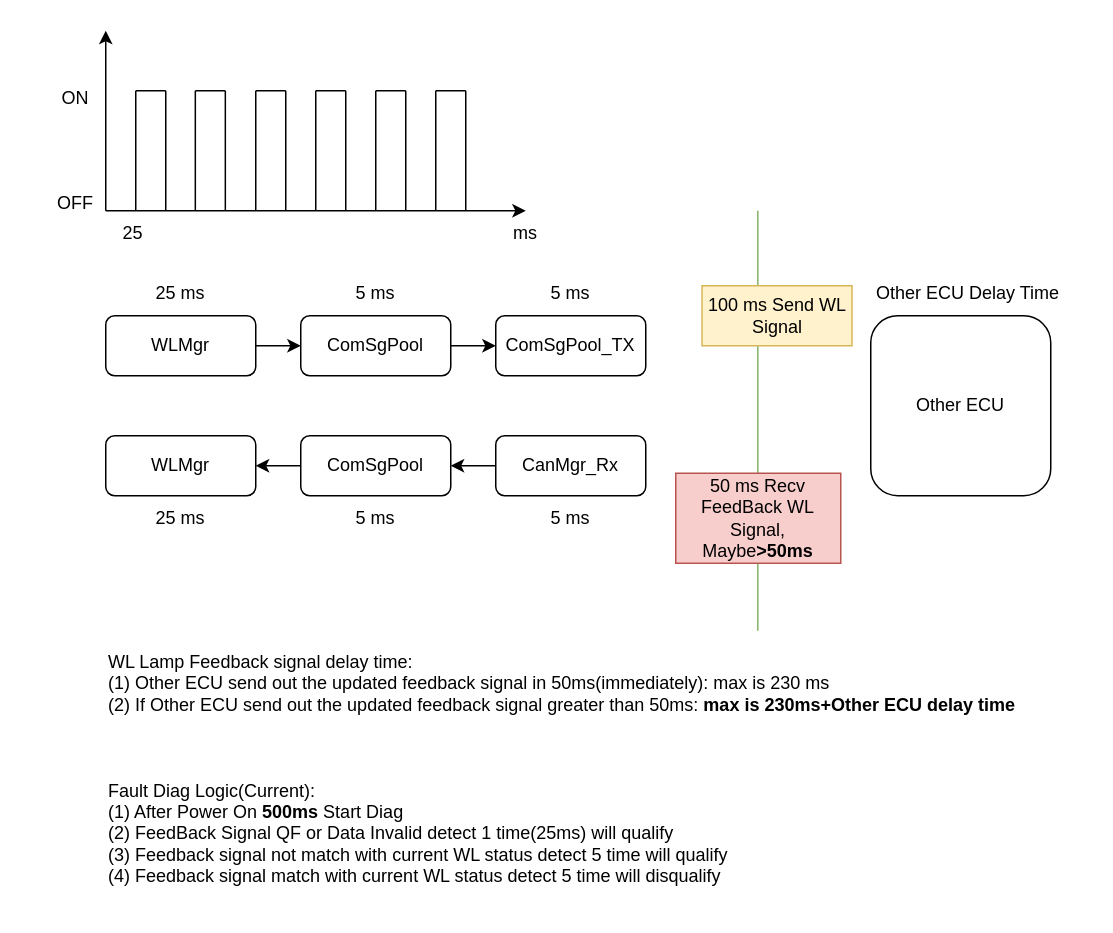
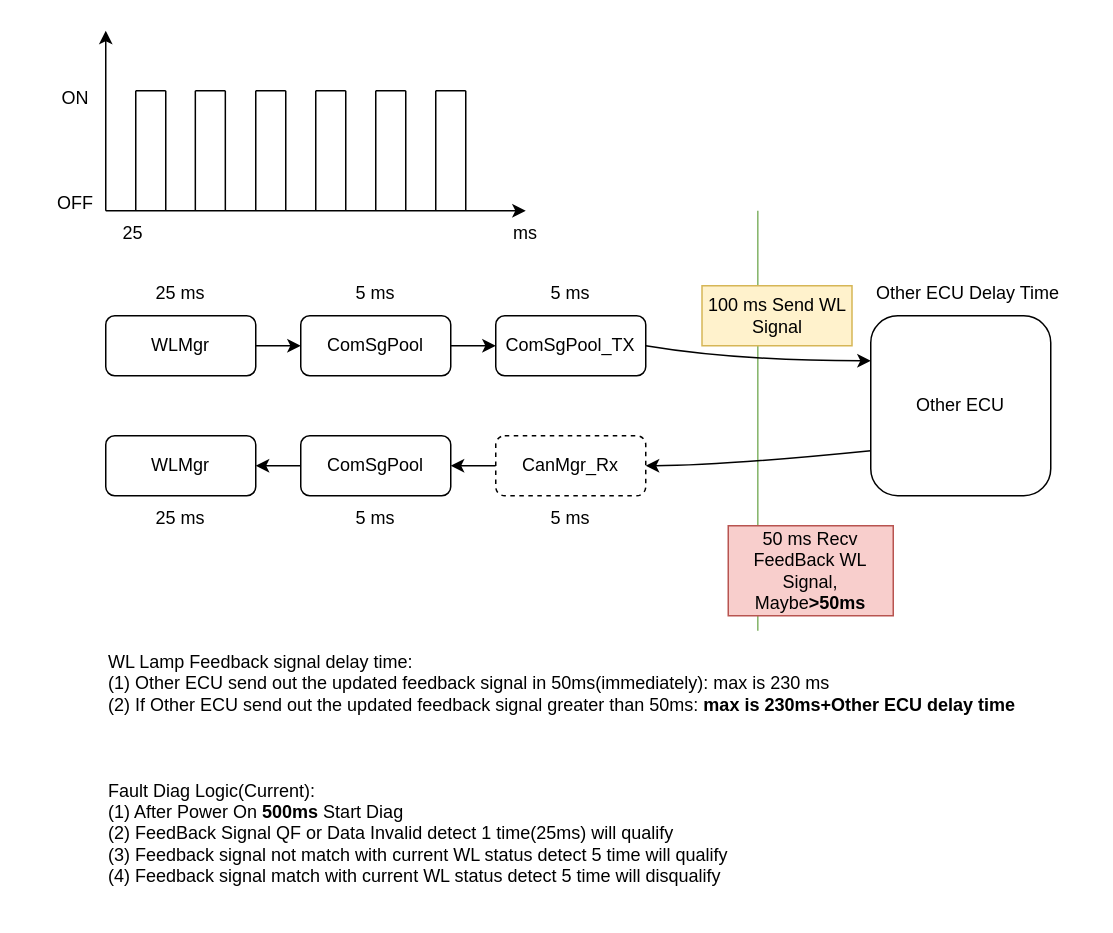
  <mxCell id="0" />
  <mxCell id="1" parent="0" />
  <mxCell id="2" value="" style="edgeStyle=orthogonalEdgeStyle;rounded=0;orthogonalLoop=1;jettySize=auto;html=1;" edge="1" parent="1" source="3" target="5"><mxGeometry relative="1" as="geometry" /></mxCell>
  <mxCell id="3" value="WLMgr" style="rounded=1;whiteSpace=wrap;html=1;" vertex="1" parent="1"><mxGeometry x="70" y="210" width="100" height="40" as="geometry" /></mxCell>
  <mxCell id="4" value="" style="edgeStyle=orthogonalEdgeStyle;rounded=0;orthogonalLoop=1;jettySize=auto;html=1;" edge="1" parent="1" source="5" target="6"><mxGeometry relative="1" as="geometry" /></mxCell>
  <mxCell id="5" value="ComSgPool" style="rounded=1;whiteSpace=wrap;html=1;" vertex="1" parent="1"><mxGeometry x="200" y="210" width="100" height="40" as="geometry" /></mxCell>
  <mxCell id="6" value="ComSgPool_TX" style="rounded=1;whiteSpace=wrap;html=1;" vertex="1" parent="1"><mxGeometry x="330" y="210" width="100" height="40" as="geometry" /></mxCell>
  <mxCell id="7" value="" style="edgeStyle=orthogonalEdgeStyle;rounded=0;orthogonalLoop=1;jettySize=auto;html=1;" edge="1" parent="1" source="8" target="10"><mxGeometry relative="1" as="geometry" /></mxCell>
- <mxCell id="8" value="CanMgr_Rx" style="rounded=1;whiteSpace=wrap;html=1;" vertex="1" parent="1"><mxGeometry x="330" y="290" width="100" height="40" as="geometry" /></mxCell>
+ <mxCell id="8" value="CanMgr_Rx" style="rounded=1;whiteSpace=wrap;html=1;dashed=1;" vertex="1" parent="1"><mxGeometry x="330" y="290" width="100" height="40" as="geometry" /></mxCell>
  <mxCell id="9" value="" style="edgeStyle=orthogonalEdgeStyle;rounded=0;orthogonalLoop=1;jettySize=auto;html=1;" edge="1" parent="1" source="10" target="11"><mxGeometry relative="1" as="geometry" /></mxCell>
  <mxCell id="10" value="ComSgPool" style="rounded=1;whiteSpace=wrap;html=1;" vertex="1" parent="1"><mxGeometry x="200" y="290" width="100" height="40" as="geometry" /></mxCell>
  <mxCell id="11" value="WLMgr" style="rounded=1;whiteSpace=wrap;html=1;" vertex="1" parent="1"><mxGeometry x="70" y="290" width="100" height="40" as="geometry" /></mxCell>
  <mxCell id="12" value="" style="endArrow=none;html=1;rounded=0;fillColor=#d5e8d4;strokeColor=#82b366;" edge="1" parent="1"><mxGeometry width="50" height="50" relative="1" as="geometry"><mxPoint x="504.71" y="420" as="sourcePoint" /><mxPoint x="504.71" y="140" as="targetPoint" /></mxGeometry></mxCell>
  <mxCell id="13" value="Other ECU" style="rounded=1;whiteSpace=wrap;html=1;" vertex="1" parent="1"><mxGeometry x="580" y="210" width="120" height="120" as="geometry" /></mxCell>
+ <mxCell id="14" value="" style="curved=1;endArrow=classic;html=1;rounded=0;exitX=1;exitY=0.5;exitDx=0;exitDy=0;entryX=0;entryY=0.25;entryDx=0;entryDy=0;" edge="1" parent="1" source="6" target="13"><mxGeometry width="50" height="50" relative="1" as="geometry"><mxPoint x="440" y="240" as="sourcePoint" /><mxPoint x="490" y="190" as="targetPoint" /><Array as="points"><mxPoint x="490" y="240" /></Array></mxGeometry></mxCell>
+ <mxCell id="15" value="" style="curved=1;endArrow=classic;html=1;rounded=0;exitX=0;exitY=0.75;exitDx=0;exitDy=0;entryX=1;entryY=0.5;entryDx=0;entryDy=0;" edge="1" parent="1" source="13" target="8"><mxGeometry width="50" height="50" relative="1" as="geometry"><mxPoint x="470" y="270" as="sourcePoint" /><mxPoint x="520" y="220" as="targetPoint" /><Array as="points"><mxPoint x="480" y="310" /></Array></mxGeometry></mxCell>
  <mxCell id="16" value="25 ms" style="text;html=1;strokeColor=none;fillColor=none;align=center;verticalAlign=middle;whiteSpace=wrap;rounded=0;" vertex="1" parent="1"><mxGeometry x="90" y="180" width="60" height="30" as="geometry" /></mxCell>
  <mxCell id="17" value="5 ms" style="text;html=1;strokeColor=none;fillColor=none;align=center;verticalAlign=middle;whiteSpace=wrap;rounded=0;" vertex="1" parent="1"><mxGeometry x="220" y="180" width="60" height="30" as="geometry" /></mxCell>
  <mxCell id="18" value="100 ms Send WL Signal" style="text;html=1;strokeColor=#d6b656;fillColor=#fff2cc;align=center;verticalAlign=middle;whiteSpace=wrap;rounded=0;" vertex="1" parent="1"><mxGeometry x="467.5" y="190" width="100" height="40" as="geometry" /></mxCell>
- <mxCell id="19" value="50 ms Recv FeedBack WL Signal, Maybe&lt;b&gt;&amp;gt;50ms&lt;/b&gt;" style="text;html=1;strokeColor=#b85450;fillColor=#f8cecc;align=center;verticalAlign=middle;whiteSpace=wrap;rounded=0;" vertex="1" parent="1"><mxGeometry x="450" y="315" width="110" height="60" as="geometry" /></mxCell>
+ <mxCell id="19" value="50 ms Recv FeedBack WL Signal, Maybe&lt;b&gt;&amp;gt;50ms&lt;/b&gt;" style="text;html=1;strokeColor=#b85450;fillColor=#f8cecc;align=center;verticalAlign=middle;whiteSpace=wrap;rounded=0;" vertex="1" parent="1"><mxGeometry x="485" y="350" width="110" height="60" as="geometry" /></mxCell>
  <mxCell id="20" value="5 ms" style="text;html=1;strokeColor=none;fillColor=none;align=center;verticalAlign=middle;whiteSpace=wrap;rounded=0;" vertex="1" parent="1"><mxGeometry x="220" y="330" width="60" height="30" as="geometry" /></mxCell>
  <mxCell id="21" value="25 ms" style="text;html=1;strokeColor=none;fillColor=none;align=center;verticalAlign=middle;whiteSpace=wrap;rounded=0;" vertex="1" parent="1"><mxGeometry x="90" y="330" width="60" height="30" as="geometry" /></mxCell>
  <mxCell id="22" value="5 ms" style="text;html=1;strokeColor=none;fillColor=none;align=center;verticalAlign=middle;whiteSpace=wrap;rounded=0;" vertex="1" parent="1"><mxGeometry x="350" y="180" width="60" height="30" as="geometry" /></mxCell>
  <mxCell id="23" value="5 ms" style="text;html=1;strokeColor=none;fillColor=none;align=center;verticalAlign=middle;whiteSpace=wrap;rounded=0;" vertex="1" parent="1"><mxGeometry x="350" y="330" width="60" height="30" as="geometry" /></mxCell>
  <mxCell id="24" value="&lt;span style=&quot;font-weight: normal;&quot;&gt;WL Lamp Feedback signal delay time:&lt;br&gt;(1) Other ECU send out the updated feedback signal in 50ms(immediately): max is&amp;nbsp;230 ms&lt;br&gt;(2) If Other ECU send out the updated feedback signal greater than 50ms: &lt;/span&gt;max is 230ms+Other ECU delay time" style="text;html=1;strokeColor=none;fillColor=none;align=left;verticalAlign=middle;whiteSpace=wrap;rounded=0;fontStyle=1" vertex="1" parent="1"><mxGeometry x="70" y="430" width="650" height="50" as="geometry" /></mxCell>
  <mxCell id="25" value="Other ECU Delay Time" style="text;html=1;strokeColor=none;fillColor=none;align=center;verticalAlign=middle;whiteSpace=wrap;rounded=0;" vertex="1" parent="1"><mxGeometry x="580" y="180" width="130" height="30" as="geometry" /></mxCell>
  <mxCell id="26" value="Fault Diag Logic(Current):&lt;br&gt;(1) After Power On &lt;b&gt;500ms &lt;/b&gt;Start Diag&lt;br&gt;(2) FeedBack Signal QF or Data Invalid detect 1 time(25ms) will qualify&lt;br&gt;(3) Feedback signal not match with current WL status detect 5 time will qualify&lt;br&gt;(4) Feedback signal match with current WL status detect 5 time will disqualify" style="text;html=1;strokeColor=none;fillColor=none;align=left;verticalAlign=middle;whiteSpace=wrap;rounded=0;" vertex="1" parent="1"><mxGeometry x="70" y="510" width="440" height="90" as="geometry" /></mxCell>
  <mxCell id="27" value="" style="endArrow=classic;html=1;rounded=0;" edge="1" parent="1"><mxGeometry width="50" height="50" relative="1" as="geometry"><mxPoint x="70" y="140" as="sourcePoint" /><mxPoint x="70" y="20" as="targetPoint" /></mxGeometry></mxCell>
  <mxCell id="28" value="" style="endArrow=classic;html=1;rounded=0;" edge="1" parent="1"><mxGeometry width="50" height="50" relative="1" as="geometry"><mxPoint x="70" y="140" as="sourcePoint" /><mxPoint x="350" y="140" as="targetPoint" /></mxGeometry></mxCell>
  <mxCell id="29" value="" style="endArrow=none;html=1;rounded=0;" edge="1" parent="1"><mxGeometry width="50" height="50" relative="1" as="geometry"><mxPoint x="90" as="sourcePoint" y="60" /><mxPoint x="110" as="targetPoint" y="60" /></mxGeometry></mxCell>
  <mxCell id="30" value="" style="endArrow=none;html=1;rounded=0;" edge="1" parent="1"><mxGeometry width="50" height="50" relative="1" as="geometry"><mxPoint x="90" y="140" as="sourcePoint" /><mxPoint x="90" as="targetPoint" y="60" /></mxGeometry></mxCell>
  <mxCell id="31" value="" style="endArrow=none;html=1;rounded=0;" edge="1" parent="1"><mxGeometry width="50" height="50" relative="1" as="geometry"><mxPoint x="110" y="140" as="sourcePoint" /><mxPoint x="110" as="targetPoint" y="60" /></mxGeometry></mxCell>
  <mxCell id="32" value="" style="endArrow=none;html=1;rounded=0;" edge="1" parent="1"><mxGeometry width="50" height="50" relative="1" as="geometry"><mxPoint x="129.72" as="sourcePoint" y="60" /><mxPoint x="149.72" as="targetPoint" y="60" /></mxGeometry></mxCell>
  <mxCell id="33" value="" style="endArrow=none;html=1;rounded=0;" edge="1" parent="1"><mxGeometry width="50" height="50" relative="1" as="geometry"><mxPoint x="129.72" y="140" as="sourcePoint" /><mxPoint x="129.72" as="targetPoint" y="60" /></mxGeometry></mxCell>
  <mxCell id="34" value="" style="endArrow=none;html=1;rounded=0;" edge="1" parent="1"><mxGeometry width="50" height="50" relative="1" as="geometry"><mxPoint x="149.72" y="140" as="sourcePoint" /><mxPoint x="149.72" as="targetPoint" y="60" /></mxGeometry></mxCell>
  <mxCell id="35" value="" style="endArrow=none;html=1;rounded=0;" edge="1" parent="1"><mxGeometry width="50" height="50" relative="1" as="geometry"><mxPoint x="170" as="sourcePoint" y="60" /><mxPoint x="190" as="targetPoint" y="60" /></mxGeometry></mxCell>
  <mxCell id="36" value="" style="endArrow=none;html=1;rounded=0;" edge="1" parent="1"><mxGeometry width="50" height="50" relative="1" as="geometry"><mxPoint x="170" y="140" as="sourcePoint" /><mxPoint x="170" as="targetPoint" y="60" /></mxGeometry></mxCell>
  <mxCell id="37" value="" style="endArrow=none;html=1;rounded=0;" edge="1" parent="1"><mxGeometry width="50" height="50" relative="1" as="geometry"><mxPoint x="190" y="140" as="sourcePoint" /><mxPoint x="190" as="targetPoint" y="60" /></mxGeometry></mxCell>
  <mxCell id="38" value="" style="endArrow=none;html=1;rounded=0;" edge="1" parent="1"><mxGeometry width="50" height="50" relative="1" as="geometry"><mxPoint x="210" as="sourcePoint" y="60" /><mxPoint x="230" as="targetPoint" y="60" /></mxGeometry></mxCell>
  <mxCell id="39" value="" style="endArrow=none;html=1;rounded=0;" edge="1" parent="1"><mxGeometry width="50" height="50" relative="1" as="geometry"><mxPoint x="210" y="140" as="sourcePoint" /><mxPoint x="210" as="targetPoint" y="60" /></mxGeometry></mxCell>
  <mxCell id="40" value="" style="endArrow=none;html=1;rounded=0;" edge="1" parent="1"><mxGeometry width="50" height="50" relative="1" as="geometry"><mxPoint x="230" y="140" as="sourcePoint" /><mxPoint x="230" as="targetPoint" y="60" /></mxGeometry></mxCell>
  <mxCell id="41" value="" style="endArrow=none;html=1;rounded=0;" edge="1" parent="1"><mxGeometry width="50" height="50" relative="1" as="geometry"><mxPoint x="250" as="sourcePoint" y="60" /><mxPoint x="270" as="targetPoint" y="60" /></mxGeometry></mxCell>
  <mxCell id="42" value="" style="endArrow=none;html=1;rounded=0;" edge="1" parent="1"><mxGeometry width="50" height="50" relative="1" as="geometry"><mxPoint x="250" y="140" as="sourcePoint" /><mxPoint x="250" as="targetPoint" y="60" /></mxGeometry></mxCell>
  <mxCell id="43" value="" style="endArrow=none;html=1;rounded=0;" edge="1" parent="1"><mxGeometry width="50" height="50" relative="1" as="geometry"><mxPoint x="270" y="140" as="sourcePoint" /><mxPoint x="270" as="targetPoint" y="60" /></mxGeometry></mxCell>
  <mxCell id="44" value="" style="endArrow=none;html=1;rounded=0;" edge="1" parent="1"><mxGeometry width="50" height="50" relative="1" as="geometry"><mxPoint x="290" as="sourcePoint" y="60" /><mxPoint x="310" as="targetPoint" y="60" /></mxGeometry></mxCell>
  <mxCell id="45" value="" style="endArrow=none;html=1;rounded=0;" edge="1" parent="1"><mxGeometry width="50" height="50" relative="1" as="geometry"><mxPoint x="290" y="140" as="sourcePoint" /><mxPoint x="290" as="targetPoint" y="60" /></mxGeometry></mxCell>
  <mxCell id="46" value="" style="endArrow=none;html=1;rounded=0;" edge="1" parent="1"><mxGeometry width="50" height="50" relative="1" as="geometry"><mxPoint x="310" y="140" as="sourcePoint" /><mxPoint x="310" as="targetPoint" y="60" /></mxGeometry></mxCell>
  <mxCell id="47" value="ON" style="text;html=1;strokeColor=none;fillColor=none;align=center;verticalAlign=middle;whiteSpace=wrap;rounded=0;" vertex="1" parent="1"><mxGeometry x="20" y="50" width="60" height="30" as="geometry" /></mxCell>
  <mxCell id="48" value="OFF" style="text;html=1;strokeColor=none;fillColor=none;align=center;verticalAlign=middle;whiteSpace=wrap;rounded=0;" vertex="1" parent="1"><mxGeometry x="20" y="120" width="60" height="30" as="geometry" /></mxCell>
  <mxCell id="49" value="25&amp;nbsp;" style="text;html=1;strokeColor=none;fillColor=none;align=center;verticalAlign=middle;whiteSpace=wrap;rounded=0;" vertex="1" parent="1"><mxGeometry x="60" y="140" width="60" height="30" as="geometry" /></mxCell>
  <mxCell id="50" value="ms" style="text;html=1;strokeColor=none;fillColor=none;align=center;verticalAlign=middle;whiteSpace=wrap;rounded=0;" vertex="1" parent="1"><mxGeometry x="320" y="140" width="60" height="30" as="geometry" /></mxCell>
